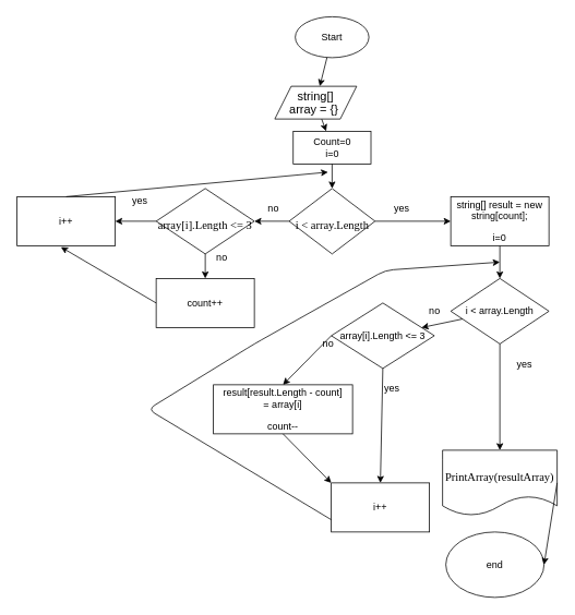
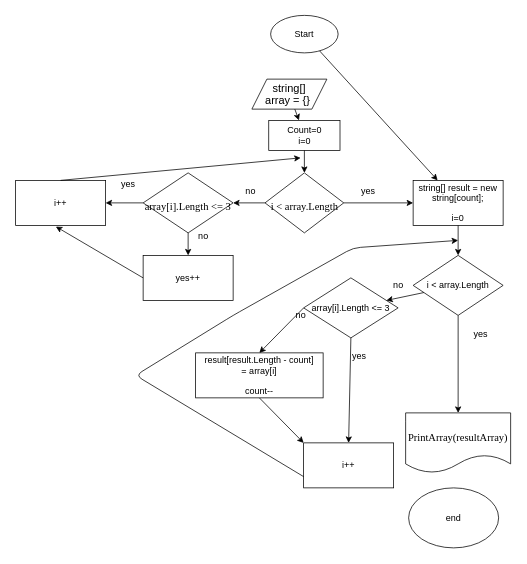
  <mxCell id="0" />
  <mxCell id="1" parent="0" />
- <mxCell id="2" value="" style="edgeStyle=none;html=1;" edge="1" parent="1" source="3" target="5"><mxGeometry relative="1" as="geometry" /></mxCell>
+ <mxCell id="2" value="" style="edgeStyle=none;html=1;" edge="1" parent="1" source="3" target="12"><mxGeometry relative="1" as="geometry" /></mxCell>
  <mxCell id="3" value="Start" style="ellipse;whiteSpace=wrap;html=1;" vertex="1" parent="1"><mxGeometry x="360" width="90" height="50" as="geometry" y="20" /></mxCell>
  <mxCell id="4" value="" style="edgeStyle=none;html=1;" edge="1" parent="1" source="5" target="7"><mxGeometry relative="1" as="geometry" /></mxCell>
  <mxCell id="5" value="&lt;span style=&quot;font-size:11.0pt;line-height:107%;&lt;br/&gt;font-family:&amp;quot;Calibri&amp;quot;,sans-serif;mso-ascii-theme-font:minor-latin;mso-fareast-font-family:&lt;br/&gt;Calibri;mso-fareast-theme-font:minor-latin;mso-hansi-theme-font:minor-latin;&lt;br/&gt;mso-bidi-font-family:&amp;quot;Times New Roman&amp;quot;;mso-bidi-theme-font:minor-bidi;&lt;br/&gt;mso-ansi-language:RU;mso-fareast-language:EN-US;mso-bidi-language:AR-SA&quot;&gt;string[]&lt;br/&gt;array = {}&amp;nbsp;&lt;/span&gt;" style="shape=parallelogram;perimeter=parallelogramPerimeter;whiteSpace=wrap;html=1;fixedSize=1;fillColor=none;" vertex="1" parent="1"><mxGeometry x="335" y="105" width="100" height="40" as="geometry" /></mxCell>
  <mxCell id="6" value="" style="edgeStyle=none;html=1;" edge="1" parent="1" source="7" target="10"><mxGeometry relative="1" as="geometry" /></mxCell>
  <mxCell id="7" value="Count=0&lt;br&gt;i=0" style="rounded=0;whiteSpace=wrap;html=1;fillColor=none;" vertex="1" parent="1"><mxGeometry x="357.5" y="160" width="95" height="40" as="geometry" /></mxCell>
  <mxCell id="8" value="" style="edgeStyle=none;html=1;" edge="1" parent="1" source="10" target="15"><mxGeometry relative="1" as="geometry" /></mxCell>
  <mxCell id="9" value="" style="edgeStyle=none;html=1;" edge="1" parent="1" source="10" target="12"><mxGeometry relative="1" as="geometry" /></mxCell>
  <mxCell id="10" value="&lt;p style=&quot;margin-bottom:0cm;margin-bottom:.0001pt;line-height:&lt;br/&gt;14.25pt&quot; class=&quot;MsoNormal&quot;&gt;&lt;span style=&quot;font-size:10.5pt;font-family:Consolas;mso-fareast-font-family:&lt;br/&gt;&amp;quot;Times New Roman&amp;quot;;mso-bidi-font-family:&amp;quot;Times New Roman&amp;quot;;mso-fareast-language:&lt;br/&gt;RU&quot;&gt;i &amp;lt; array.Length&lt;/span&gt;&lt;/p&gt;" style="rhombus;whiteSpace=wrap;html=1;fillColor=none;" vertex="1" parent="1"><mxGeometry x="352.5" y="230" width="105" height="80" as="geometry" /></mxCell>
  <mxCell id="11" value="" style="edgeStyle=none;html=1;" edge="1" parent="1" source="12" target="26"><mxGeometry relative="1" as="geometry" /></mxCell>
  <mxCell id="12" value="&lt;p class=&quot;MsoNormal&quot;&gt;&lt;span lang=&quot;EN-US&quot;&gt;string[] result = new string[count];&lt;/span&gt;&lt;/p&gt;&lt;p class=&quot;MsoNormal&quot;&gt;&lt;span lang=&quot;EN-US&quot;&gt;i=0&lt;/span&gt;&lt;/p&gt;" style="rounded=0;whiteSpace=wrap;html=1;fillColor=none;" vertex="1" parent="1"><mxGeometry x="550" y="240" width="120" height="60" as="geometry" /></mxCell>
  <mxCell id="13" value="" style="edgeStyle=none;html=1;" edge="1" parent="1" source="15" target="19"><mxGeometry relative="1" as="geometry" /></mxCell>
  <mxCell id="14" value="" style="edgeStyle=none;html=1;" edge="1" parent="1" source="15" target="17"><mxGeometry relative="1" as="geometry" /></mxCell>
  <mxCell id="15" value="&lt;p style=&quot;margin-bottom:0cm;margin-bottom:.0001pt;line-height:&lt;br/&gt;14.25pt&quot; class=&quot;MsoNormal&quot;&gt;&lt;span style=&quot;font-size:10.5pt;font-family:Consolas;mso-fareast-font-family:&lt;br/&gt;&amp;quot;Times New Roman&amp;quot;;mso-bidi-font-family:&amp;quot;Times New Roman&amp;quot;;mso-fareast-language:&lt;br/&gt;RU&quot;&gt;array[i].Length &amp;lt;= 3&lt;/span&gt;&lt;/p&gt;" style="rhombus;whiteSpace=wrap;html=1;fillColor=none;" vertex="1" parent="1"><mxGeometry x="190" y="230" width="120" height="80" as="geometry" /></mxCell>
  <mxCell id="16" style="edgeStyle=none;html=1;exitX=0.5;exitY=0;exitDx=0;exitDy=0;" edge="1" parent="1" source="17"><mxGeometry relative="1" as="geometry"><mxPoint x="400" y="210" as="targetPoint" /></mxGeometry></mxCell>
  <mxCell id="17" value="i++" style="rounded=0;whiteSpace=wrap;html=1;fillColor=none;" vertex="1" parent="1"><mxGeometry x="20" y="240" width="120" height="60" as="geometry" /></mxCell>
  <mxCell id="18" style="edgeStyle=none;html=1;exitX=0;exitY=0.5;exitDx=0;exitDy=0;entryX=0.447;entryY=1.027;entryDx=0;entryDy=0;entryPerimeter=0;" edge="1" parent="1" source="19" target="17"><mxGeometry relative="1" as="geometry" /></mxCell>
- <mxCell id="19" value="count++" style="rounded=0;whiteSpace=wrap;html=1;fillColor=none;" vertex="1" parent="1"><mxGeometry x="190" y="340" width="120" height="60" as="geometry" /></mxCell>
+ <mxCell id="19" value="yes++" style="rounded=0;whiteSpace=wrap;html=1;fillColor=none;" vertex="1" parent="1"><mxGeometry x="190" y="340" width="120" height="60" as="geometry" /></mxCell>
  <mxCell id="20" value="no" style="text;html=1;align=center;verticalAlign=middle;resizable=0;points=[];autosize=1;strokeColor=none;fillColor=none;" vertex="1" parent="1"><mxGeometry x="250" y="300" width="40" height="30" as="geometry" /></mxCell>
  <mxCell id="21" value="yes" style="text;html=1;align=center;verticalAlign=middle;resizable=0;points=[];autosize=1;strokeColor=none;fillColor=none;" vertex="1" parent="1"><mxGeometry x="150" y="230" width="40" height="30" as="geometry" /></mxCell>
  <mxCell id="22" value="no" style="text;html=1;align=center;verticalAlign=middle;resizable=0;points=[];autosize=1;strokeColor=none;fillColor=none;" vertex="1" parent="1"><mxGeometry x="312.5" y="240" width="40" height="30" as="geometry" /></mxCell>
  <mxCell id="23" value="yes" style="text;html=1;align=center;verticalAlign=middle;resizable=0;points=[];autosize=1;strokeColor=none;fillColor=none;" vertex="1" parent="1"><mxGeometry x="470" y="240" width="40" height="30" as="geometry" /></mxCell>
  <mxCell id="24" value="" style="edgeStyle=none;html=1;" edge="1" parent="1" source="26" target="33"><mxGeometry relative="1" as="geometry" /></mxCell>
  <mxCell id="25" value="" style="edgeStyle=none;html=1;" edge="1" parent="1" source="26" target="29"><mxGeometry relative="1" as="geometry" /></mxCell>
  <mxCell id="26" value="i &amp;lt; array.Length" style="rhombus;whiteSpace=wrap;html=1;fillColor=none;" vertex="1" parent="1"><mxGeometry x="550" y="340" width="120" height="80" as="geometry" /></mxCell>
  <mxCell id="27" style="edgeStyle=none;html=1;exitX=0.5;exitY=1;exitDx=0;exitDy=0;entryX=0.5;entryY=0;entryDx=0;entryDy=0;" edge="1" parent="1" source="29" target="35"><mxGeometry relative="1" as="geometry" /></mxCell>
  <mxCell id="28" style="edgeStyle=none;html=1;exitX=0;exitY=0.5;exitDx=0;exitDy=0;entryX=0.5;entryY=0;entryDx=0;entryDy=0;" edge="1" parent="1" source="29" target="31"><mxGeometry relative="1" as="geometry" /></mxCell>
  <mxCell id="29" value="array[i].Length &amp;lt;= 3" style="rhombus;whiteSpace=wrap;html=1;fillColor=none;" vertex="1" parent="1"><mxGeometry x="404" y="370" width="126" height="80" as="geometry" /></mxCell>
  <mxCell id="30" style="edgeStyle=none;html=1;exitX=0.5;exitY=1;exitDx=0;exitDy=0;entryX=0;entryY=0;entryDx=0;entryDy=0;" edge="1" parent="1" source="31" target="35"><mxGeometry relative="1" as="geometry" /></mxCell>
  <mxCell id="31" value="&lt;p class=&quot;MsoNormal&quot;&gt;&lt;span lang=&quot;EN-US&quot;&gt;result[result.Length - count]&lt;br&gt;= array[i]&lt;/span&gt;&lt;/p&gt;&lt;p class=&quot;MsoNormal&quot;&gt;&lt;span lang=&quot;EN-US&quot;&gt;count--&lt;/span&gt;&lt;/p&gt;" style="rounded=0;whiteSpace=wrap;html=1;fillColor=none;" vertex="1" parent="1"><mxGeometry x="260" y="470" width="170" height="60" as="geometry" /></mxCell>
- <mxCell id="32" style="edgeStyle=none;html=1;exitX=1;exitY=0.5;exitDx=0;exitDy=0;entryX=1;entryY=0.5;entryDx=0;entryDy=0;" edge="1" parent="1" source="33" target="36"><mxGeometry relative="1" as="geometry" /></mxCell>
  <mxCell id="33" value="&lt;p style=&quot;margin-bottom:0cm;margin-bottom:.0001pt;line-height:&lt;br/&gt;14.25pt&quot; class=&quot;MsoNormal&quot;&gt;&lt;span style=&quot;font-size:10.5pt;font-family:Consolas;mso-fareast-font-family:&lt;br/&gt;&amp;quot;Times New Roman&amp;quot;;mso-bidi-font-family:&amp;quot;Times New Roman&amp;quot;;mso-fareast-language:&lt;br/&gt;RU&quot;&gt;PrintArray(resultArray)&lt;/span&gt;&lt;/p&gt;" style="shape=document;whiteSpace=wrap;html=1;boundedLbl=1;fillColor=none;" vertex="1" parent="1"><mxGeometry x="540" y="550" width="140" height="80" as="geometry" /></mxCell>
  <mxCell id="34" style="edgeStyle=none;html=1;exitX=0;exitY=0.75;exitDx=0;exitDy=0;" edge="1" parent="1" source="35"><mxGeometry relative="1" as="geometry"><mxPoint x="610" y="320" as="targetPoint" /><Array as="points"><mxPoint x="180" y="500" /><mxPoint x="310" y="420" /><mxPoint x="470" y="330" /></Array></mxGeometry></mxCell>
  <mxCell id="35" value="i++" style="rounded=0;whiteSpace=wrap;html=1;fillColor=none;" vertex="1" parent="1"><mxGeometry x="404" y="590" width="120" height="60" as="geometry" /></mxCell>
  <mxCell id="36" value="end" style="ellipse;whiteSpace=wrap;html=1;fillColor=none;" vertex="1" parent="1"><mxGeometry x="544" y="650" width="120" height="80" as="geometry" /></mxCell>
  <mxCell id="37" value="no" style="text;html=1;align=center;verticalAlign=middle;resizable=0;points=[];autosize=1;strokeColor=none;fillColor=none;" vertex="1" parent="1"><mxGeometry x="510" y="365" width="40" height="30" as="geometry" /></mxCell>
  <mxCell id="38" value="no" style="text;html=1;align=center;verticalAlign=middle;resizable=0;points=[];autosize=1;strokeColor=none;fillColor=none;" vertex="1" parent="1"><mxGeometry x="380" y="405" width="40" height="30" as="geometry" /></mxCell>
  <mxCell id="39" value="yes" style="text;html=1;align=center;verticalAlign=middle;resizable=0;points=[];autosize=1;strokeColor=none;fillColor=none;" vertex="1" parent="1"><mxGeometry x="457.5" y="460" width="40" height="30" as="geometry" /></mxCell>
  <mxCell id="40" value="yes" style="text;html=1;align=center;verticalAlign=middle;resizable=0;points=[];autosize=1;strokeColor=none;fillColor=none;" vertex="1" parent="1"><mxGeometry x="620" y="430" width="40" height="30" as="geometry" /></mxCell>
